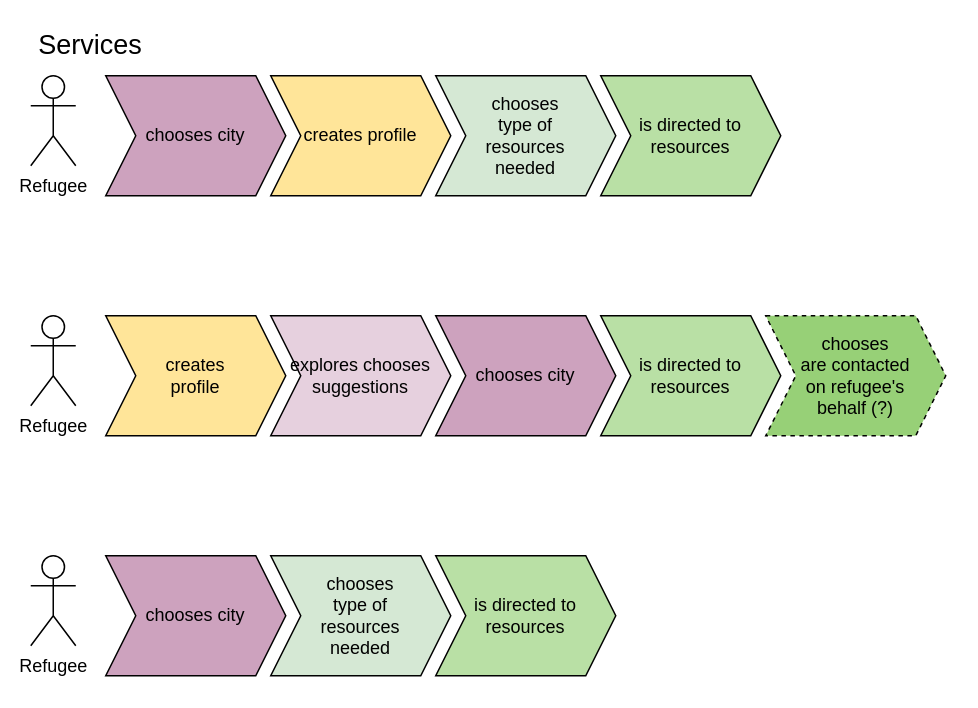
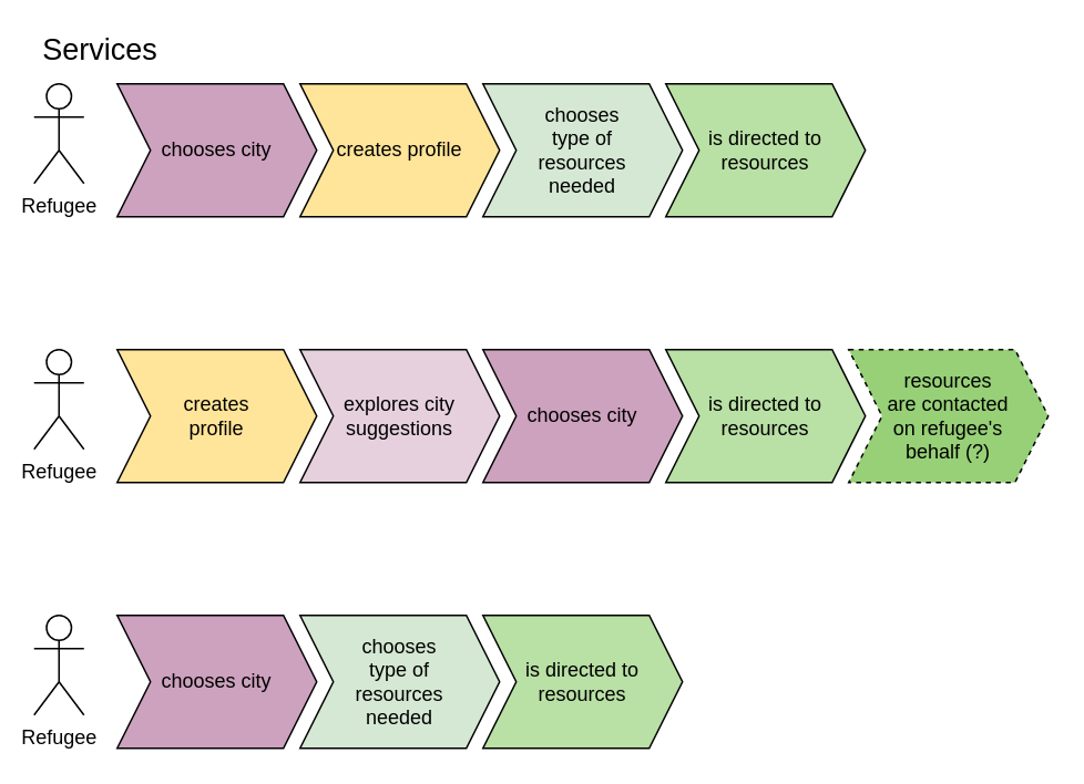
  <mxCell id="0" />
  <mxCell id="1" parent="0" />
  <mxCell id="2" value="Refugee" style="shape=umlActor;verticalLabelPosition=bottom;verticalAlign=top;html=1;outlineConnect=0;" vertex="1" parent="1"><mxGeometry x="20" y="210" width="30" height="60" as="geometry" /></mxCell>
  <mxCell id="3" value="creates profile" style="shape=step;perimeter=stepPerimeter;whiteSpace=wrap;html=1;fixedSize=1;fillColor=#FFE599;" vertex="1" parent="1"><mxGeometry x="180" y="50" width="120" height="80" as="geometry" /></mxCell>
  <mxCell id="4" value="is directed to resources" style="shape=step;perimeter=stepPerimeter;whiteSpace=wrap;html=1;fixedSize=1;fillColor=#B9E0A5;" vertex="1" parent="1"><mxGeometry x="290" y="370" width="120" height="80" as="geometry" /></mxCell>
  <mxCell id="5" value="Refugee" style="shape=umlActor;verticalLabelPosition=bottom;verticalAlign=top;html=1;outlineConnect=0;" vertex="1" parent="1"><mxGeometry x="20" y="50" width="30" height="60" as="geometry" /></mxCell>
  <mxCell id="6" value="creates &lt;br&gt;profile" style="shape=step;perimeter=stepPerimeter;whiteSpace=wrap;html=1;fixedSize=1;fillColor=#FFE599;" vertex="1" parent="1"><mxGeometry x="70" y="210" width="120" height="80" as="geometry" /></mxCell>
- <mxCell id="7" value="explores chooses suggestions" style="shape=step;perimeter=stepPerimeter;whiteSpace=wrap;html=1;fixedSize=1;fillColor=#E6D0DE;" vertex="1" parent="1"><mxGeometry x="180" y="210" width="120" height="80" as="geometry" /></mxCell>
+ <mxCell id="7" value="explores city suggestions" style="shape=step;perimeter=stepPerimeter;whiteSpace=wrap;html=1;fixedSize=1;fillColor=#E6D0DE;" vertex="1" parent="1"><mxGeometry x="180" y="210" width="120" height="80" as="geometry" /></mxCell>
  <mxCell id="8" value="chooses city" style="shape=step;perimeter=stepPerimeter;whiteSpace=wrap;html=1;fixedSize=1;fillColor=#CDA2BE;" vertex="1" parent="1"><mxGeometry x="290" y="210" width="120" height="80" as="geometry" /></mxCell>
  <mxCell id="9" value="is directed to resources" style="shape=step;perimeter=stepPerimeter;whiteSpace=wrap;html=1;fixedSize=1;fillColor=#B9E0A5;" vertex="1" parent="1"><mxGeometry x="400" y="210" width="120" height="80" as="geometry" /></mxCell>
- <mxCell id="10" value="chooses&lt;br&gt;are contacted&lt;br&gt;on refugee's&lt;br&gt;behalf (?)" style="shape=step;perimeter=stepPerimeter;whiteSpace=wrap;html=1;fixedSize=1;dashed=1;fillColor=#97D077;" vertex="1" parent="1"><mxGeometry x="510" y="210" width="120" height="80" as="geometry" /></mxCell>
+ <mxCell id="10" value="resources&lt;br&gt;are contacted&lt;br&gt;on refugee's&lt;br&gt;behalf (?)" style="shape=step;perimeter=stepPerimeter;whiteSpace=wrap;html=1;fixedSize=1;dashed=1;fillColor=#97D077;" vertex="1" parent="1"><mxGeometry x="510" y="210" width="120" height="80" as="geometry" /></mxCell>
  <mxCell id="11" value="&lt;font style=&quot;font-size: 18px&quot;&gt;Services&lt;/font&gt;" style="text;html=1;strokeColor=none;fillColor=none;align=center;verticalAlign=middle;whiteSpace=wrap;rounded=0;" vertex="1" parent="1"><mxGeometry x="40" y="20" width="40" height="20" as="geometry" /></mxCell>
  <mxCell id="12" value="chooses city" style="shape=step;perimeter=stepPerimeter;whiteSpace=wrap;html=1;fixedSize=1;fillColor=#CDA2BE;" vertex="1" parent="1"><mxGeometry x="70" y="50" width="120" height="80" as="geometry" /></mxCell>
  <mxCell id="13" value="Refugee" style="shape=umlActor;verticalLabelPosition=bottom;verticalAlign=top;html=1;outlineConnect=0;" vertex="1" parent="1"><mxGeometry x="20" y="370" width="30" height="60" as="geometry" /></mxCell>
  <mxCell id="14" value="is directed to resources" style="shape=step;perimeter=stepPerimeter;whiteSpace=wrap;html=1;fixedSize=1;fillColor=#B9E0A5;" vertex="1" parent="1"><mxGeometry x="400" y="50" width="120" height="80" as="geometry" /></mxCell>
  <mxCell id="15" value="chooses &lt;br&gt;type of &lt;br&gt;resources&lt;br&gt;needed" style="shape=step;perimeter=stepPerimeter;whiteSpace=wrap;html=1;fixedSize=1;fillColor=#D5E8D4;" vertex="1" parent="1"><mxGeometry x="290" y="50" width="120" height="80" as="geometry" /></mxCell>
  <mxCell id="16" value="chooses city" style="shape=step;perimeter=stepPerimeter;whiteSpace=wrap;html=1;fixedSize=1;fillColor=#CDA2BE;" vertex="1" parent="1"><mxGeometry x="70" y="370" width="120" height="80" as="geometry" /></mxCell>
  <mxCell id="17" value="chooses &lt;br&gt;type of &lt;br&gt;resources&lt;br&gt;needed" style="shape=step;perimeter=stepPerimeter;whiteSpace=wrap;html=1;fixedSize=1;fillColor=#D5E8D4;" vertex="1" parent="1"><mxGeometry x="180" y="370" width="120" height="80" as="geometry" /></mxCell>
